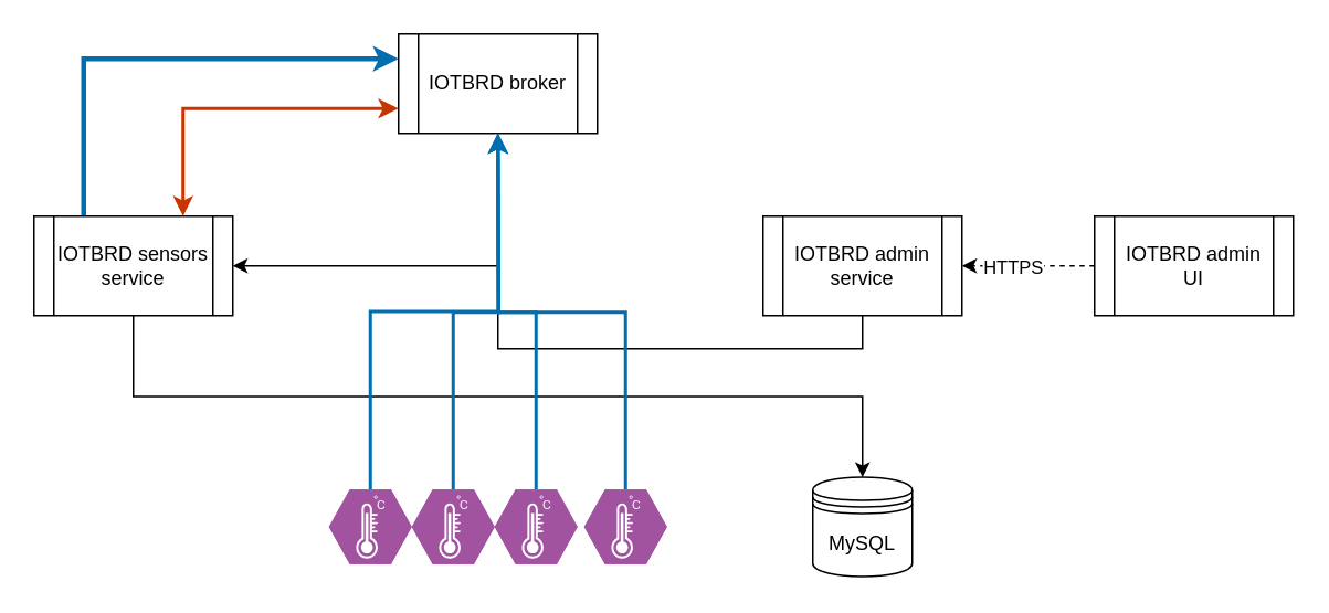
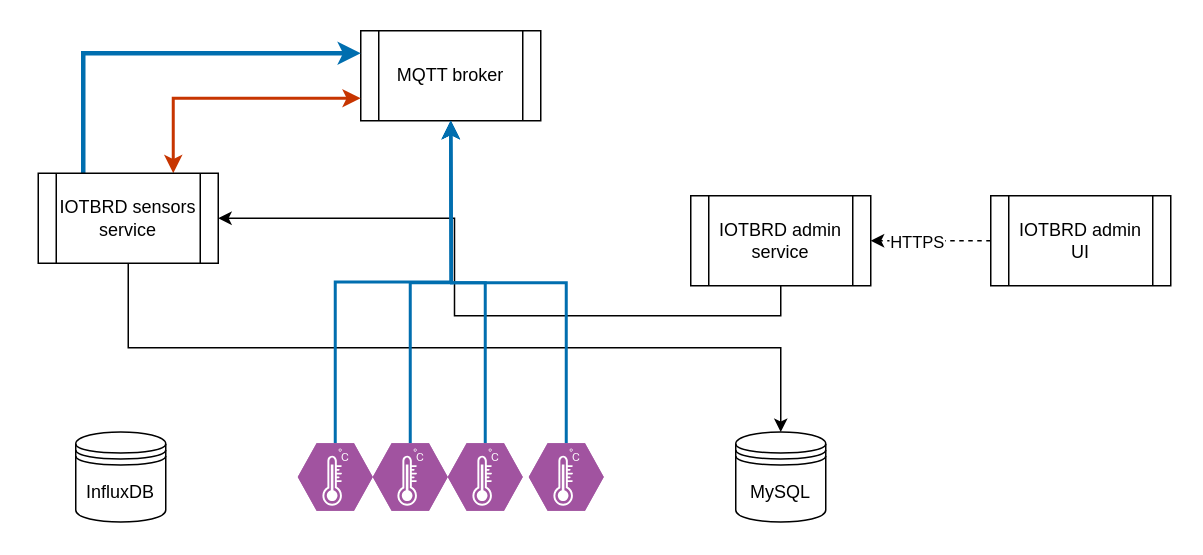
  <mxCell id="0" />
  <mxCell id="1" parent="0" />
- <mxCell id="2" value="IOTBRD broker" style="shape=process;whiteSpace=wrap;html=1;backgroundOutline=1;" vertex="1" parent="1"><mxGeometry x="240" y="20" width="120" height="60" as="geometry" /></mxCell>
+ <mxCell id="2" value="MQTT broker" style="shape=process;whiteSpace=wrap;html=1;backgroundOutline=1;" vertex="1" parent="1"><mxGeometry x="240" y="20" width="120" height="60" as="geometry" /></mxCell>
  <mxCell id="3" style="edgeStyle=orthogonalEdgeStyle;rounded=0;orthogonalLoop=1;jettySize=auto;html=1;exitX=0.5;exitY=1;exitDx=0;exitDy=0;" edge="1" parent="1" source="4" target="8"><mxGeometry relative="1" as="geometry" /></mxCell>
  <mxCell id="4" value="IOTBRD admin service" style="shape=process;whiteSpace=wrap;html=1;backgroundOutline=1;" vertex="1" parent="1"><mxGeometry x="460" y="130" width="120" height="60" as="geometry" /></mxCell>
  <mxCell id="5" style="edgeStyle=orthogonalEdgeStyle;rounded=0;orthogonalLoop=1;jettySize=auto;html=1;exitX=0.5;exitY=1;exitDx=0;exitDy=0;" edge="1" parent="1" source="8" target="12"><mxGeometry relative="1" as="geometry"><mxPoint x="90" y="290" as="targetPoint" /></mxGeometry></mxCell>
  <mxCell id="6" style="edgeStyle=orthogonalEdgeStyle;rounded=0;orthogonalLoop=1;jettySize=auto;html=1;exitX=0.75;exitY=0;exitDx=0;exitDy=0;entryX=0;entryY=0.75;entryDx=0;entryDy=0;fillColor=#fa6800;strokeColor=#C73500;strokeWidth=2;startArrow=classic;startFill=1;" edge="1" parent="1" source="8" target="2"><mxGeometry relative="1" as="geometry" /></mxCell>
  <mxCell id="7" style="edgeStyle=orthogonalEdgeStyle;rounded=0;orthogonalLoop=1;jettySize=auto;html=1;exitX=0.25;exitY=0;exitDx=0;exitDy=0;entryX=0;entryY=0.25;entryDx=0;entryDy=0;fillColor=#1ba1e2;strokeColor=#006EAF;strokeWidth=3;" edge="1" parent="1" source="8" target="2"><mxGeometry relative="1" as="geometry" /></mxCell>
- <mxCell id="8" value="IOTBRD sensors service" style="shape=process;whiteSpace=wrap;html=1;backgroundOutline=1;" vertex="1" parent="1"><mxGeometry x="20" y="130" width="120" height="60" as="geometry" /></mxCell>
+ <mxCell id="8" value="IOTBRD sensors service" style="shape=process;whiteSpace=wrap;html=1;backgroundOutline=1;" vertex="1" parent="1"><mxGeometry x="25" y="115" width="120" height="60" as="geometry" /></mxCell>
  <mxCell id="9" style="edgeStyle=orthogonalEdgeStyle;rounded=0;orthogonalLoop=1;jettySize=auto;html=1;exitX=0;exitY=0.5;exitDx=0;exitDy=0;entryX=1;entryY=0.5;entryDx=0;entryDy=0;dashed=1;" edge="1" parent="1" source="11" target="4"><mxGeometry relative="1" as="geometry" /></mxCell>
  <mxCell id="10" value="HTTPS" style="edgeLabel;html=1;align=center;verticalAlign=middle;resizable=0;points=[];" vertex="1" connectable="0" parent="9"><mxGeometry x="0.526" y="-1" relative="1" as="geometry"><mxPoint x="11" y="1" as="offset" /></mxGeometry></mxCell>
  <mxCell id="11" value="IOTBRD admin UI" style="shape=process;whiteSpace=wrap;html=1;backgroundOutline=1;" vertex="1" parent="1"><mxGeometry x="660" y="130" width="120" height="60" as="geometry" /></mxCell>
  <mxCell id="12" value="MySQL" style="shape=datastore;whiteSpace=wrap;html=1;" vertex="1" parent="1"><mxGeometry x="490" y="287.5" width="60" height="60" as="geometry" /></mxCell>
+ <mxCell id="13" value="InfluxDB" style="shape=datastore;whiteSpace=wrap;html=1;" vertex="1" parent="1"><mxGeometry x="50" y="287.5" width="60" height="60" as="geometry" /></mxCell>
  <mxCell id="14" style="edgeStyle=orthogonalEdgeStyle;rounded=0;orthogonalLoop=1;jettySize=auto;html=1;exitX=0.5;exitY=0;exitDx=0;exitDy=0;exitPerimeter=0;fillColor=#1ba1e2;strokeColor=#006EAF;strokeWidth=2;" edge="1" parent="1" source="15" target="2"><mxGeometry relative="1" as="geometry" /></mxCell>
  <mxCell id="15" value="" style="verticalLabelPosition=bottom;sketch=0;html=1;fillColor=#A153A0;strokeColor=#ffffff;verticalAlign=top;align=center;points=[[0,0.5,0],[0.125,0.25,0],[0.25,0,0],[0.5,0,0],[0.75,0,0],[0.875,0.25,0],[1,0.5,0],[0.875,0.75,0],[0.75,1,0],[0.5,1,0],[0.125,0.75,0]];pointerEvents=1;shape=mxgraph.cisco_safe.compositeIcon;bgIcon=mxgraph.cisco_safe.design.blank_device;resIcon=mxgraph.cisco_safe.design.sensor;" vertex="1" parent="1"><mxGeometry x="198" y="295" width="50" height="45" as="geometry" /></mxCell>
  <mxCell id="16" style="edgeStyle=orthogonalEdgeStyle;rounded=0;orthogonalLoop=1;jettySize=auto;html=1;exitX=0.5;exitY=0;exitDx=0;exitDy=0;exitPerimeter=0;fillColor=#1ba1e2;strokeColor=#006EAF;strokeWidth=2;" edge="1" parent="1" source="17"><mxGeometry relative="1" as="geometry"><mxPoint x="300" y="80" as="targetPoint" /></mxGeometry></mxCell>
  <mxCell id="17" value="" style="verticalLabelPosition=bottom;sketch=0;html=1;fillColor=#A153A0;strokeColor=#ffffff;verticalAlign=top;align=center;points=[[0,0.5,0],[0.125,0.25,0],[0.25,0,0],[0.5,0,0],[0.75,0,0],[0.875,0.25,0],[1,0.5,0],[0.875,0.75,0],[0.75,1,0],[0.5,1,0],[0.125,0.75,0]];pointerEvents=1;shape=mxgraph.cisco_safe.compositeIcon;bgIcon=mxgraph.cisco_safe.design.blank_device;resIcon=mxgraph.cisco_safe.design.sensor;" vertex="1" parent="1"><mxGeometry x="352" y="295" width="50" height="45" as="geometry" /></mxCell>
  <mxCell id="18" style="edgeStyle=orthogonalEdgeStyle;rounded=0;orthogonalLoop=1;jettySize=auto;html=1;exitX=0.5;exitY=0;exitDx=0;exitDy=0;exitPerimeter=0;fillColor=#1ba1e2;strokeColor=#006EAF;strokeWidth=2;" edge="1" parent="1" source="19"><mxGeometry relative="1" as="geometry"><mxPoint x="300" y="80" as="targetPoint" /></mxGeometry></mxCell>
  <mxCell id="19" value="" style="verticalLabelPosition=bottom;sketch=0;html=1;fillColor=#A153A0;strokeColor=#ffffff;verticalAlign=top;align=center;points=[[0,0.5,0],[0.125,0.25,0],[0.25,0,0],[0.5,0,0],[0.75,0,0],[0.875,0.25,0],[1,0.5,0],[0.875,0.75,0],[0.75,1,0],[0.5,1,0],[0.125,0.75,0]];pointerEvents=1;shape=mxgraph.cisco_safe.compositeIcon;bgIcon=mxgraph.cisco_safe.design.blank_device;resIcon=mxgraph.cisco_safe.design.sensor;" vertex="1" parent="1"><mxGeometry x="248" y="295" width="50" height="45" as="geometry" /></mxCell>
  <mxCell id="20" style="edgeStyle=orthogonalEdgeStyle;rounded=0;orthogonalLoop=1;jettySize=auto;html=1;exitX=0.5;exitY=0;exitDx=0;exitDy=0;exitPerimeter=0;fillColor=#1ba1e2;strokeColor=#006EAF;strokeWidth=2;" edge="1" parent="1" source="21"><mxGeometry relative="1" as="geometry"><mxPoint x="300" y="80" as="targetPoint" /></mxGeometry></mxCell>
  <mxCell id="21" value="" style="verticalLabelPosition=bottom;sketch=0;html=1;fillColor=#A153A0;strokeColor=#ffffff;verticalAlign=top;align=center;points=[[0,0.5,0],[0.125,0.25,0],[0.25,0,0],[0.5,0,0],[0.75,0,0],[0.875,0.25,0],[1,0.5,0],[0.875,0.75,0],[0.75,1,0],[0.5,1,0],[0.125,0.75,0]];pointerEvents=1;shape=mxgraph.cisco_safe.compositeIcon;bgIcon=mxgraph.cisco_safe.design.blank_device;resIcon=mxgraph.cisco_safe.design.sensor;" vertex="1" parent="1"><mxGeometry x="298" y="295" width="50" height="45" as="geometry" /></mxCell>
